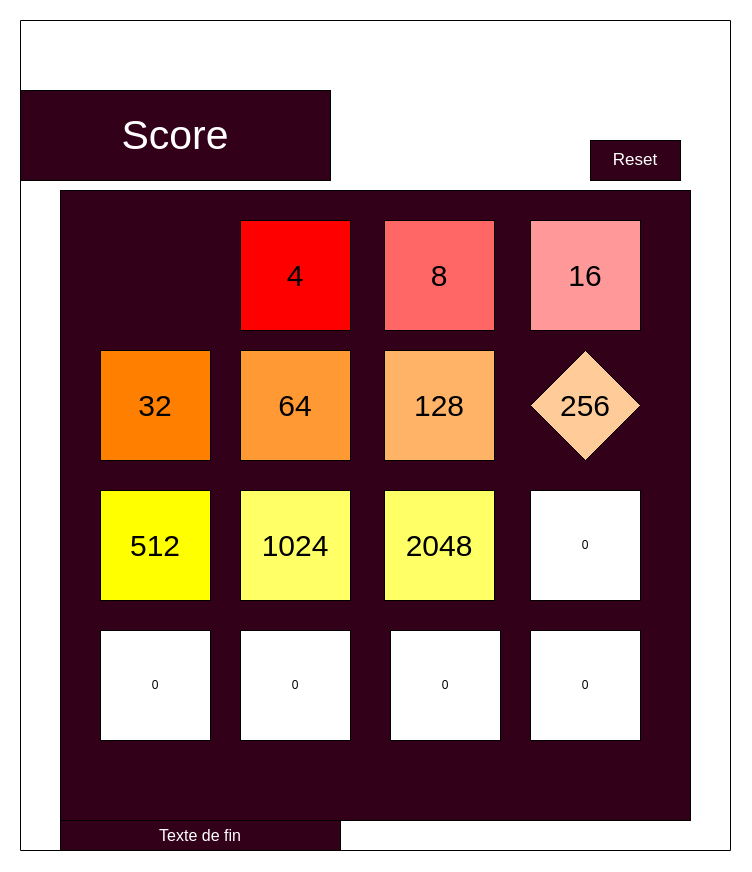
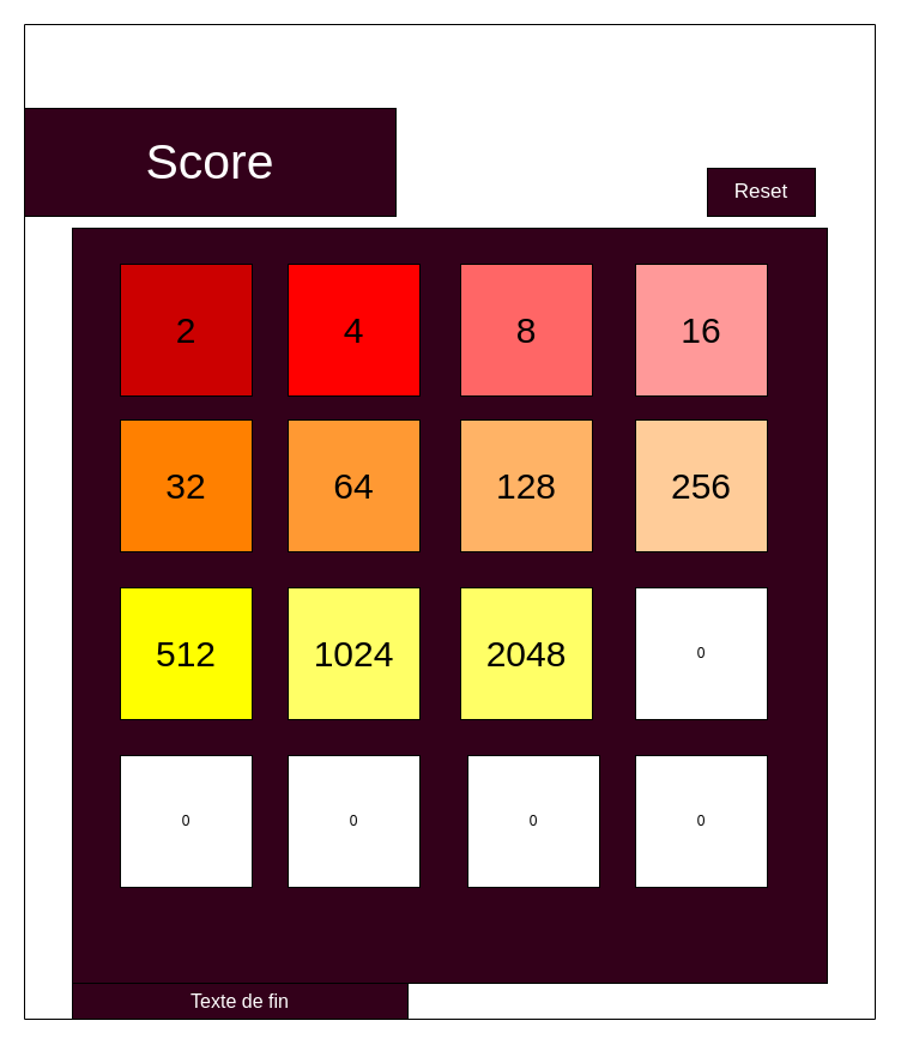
  <mxCell id="0" />
  <mxCell id="1" parent="0" />
  <mxCell id="2" value="" style="whiteSpace=wrap;html=1;aspect=fixed;fillColor=#33001A;rounded=0;" parent="1" vertex="1"><mxGeometry x="60" y="190" width="630" height="630" as="geometry" /></mxCell>
+ <mxCell id="3" value="&lt;font style=&quot;font-size: 30px;&quot;&gt;2&lt;/font&gt;" style="whiteSpace=wrap;html=1;aspect=fixed;fillColor=#CC0000;strokeWidth=1;rounded=0;" parent="1" vertex="1"><mxGeometry x="100" y="220" width="110" height="110" as="geometry" /></mxCell>
  <mxCell id="4" value="&lt;font style=&quot;font-size: 30px;&quot;&gt;4&lt;/font&gt;" style="whiteSpace=wrap;html=1;aspect=fixed;fillColor=#FF0000;rounded=0;" parent="1" vertex="1"><mxGeometry x="240" y="220" width="110" height="110" as="geometry" /></mxCell>
  <mxCell id="5" value="&lt;font style=&quot;font-size: 30px;&quot;&gt;8&lt;/font&gt;" style="whiteSpace=wrap;html=1;aspect=fixed;fillColor=#FF6666;rounded=0;" parent="1" vertex="1"><mxGeometry x="384" y="220" width="110" height="110" as="geometry" /></mxCell>
  <mxCell id="6" value="&lt;font style=&quot;font-size: 30px;&quot;&gt;16&lt;/font&gt;" style="whiteSpace=wrap;html=1;aspect=fixed;fillColor=#FF9999;rounded=0;" parent="1" vertex="1"><mxGeometry x="530" y="220" width="110" height="110" as="geometry" /></mxCell>
  <mxCell id="7" value="&lt;font style=&quot;font-size: 30px;&quot;&gt;32&lt;/font&gt;" style="whiteSpace=wrap;html=1;aspect=fixed;fillColor=#FF8000;rounded=0;" parent="1" vertex="1"><mxGeometry x="100" y="350" width="110" height="110" as="geometry" /></mxCell>
  <mxCell id="8" value="&lt;font style=&quot;font-size: 30px;&quot;&gt;512&lt;/font&gt;" style="whiteSpace=wrap;html=1;aspect=fixed;fillColor=#FFFF00;rounded=0;" parent="1" vertex="1"><mxGeometry x="100" y="490" width="110" height="110" as="geometry" /></mxCell>
  <mxCell id="9" value="0" style="whiteSpace=wrap;html=1;aspect=fixed;rounded=0;" parent="1" vertex="1"><mxGeometry x="100" y="630" width="110" height="110" as="geometry" /></mxCell>
  <mxCell id="10" value="&lt;font style=&quot;font-size: 30px;&quot;&gt;64&lt;/font&gt;" style="whiteSpace=wrap;html=1;aspect=fixed;fillColor=#FF9933;rounded=0;" parent="1" vertex="1"><mxGeometry x="240" y="350" width="110" height="110" as="geometry" /></mxCell>
  <mxCell id="11" value="&lt;font style=&quot;font-size: 30px;&quot;&gt;128&lt;/font&gt;" style="whiteSpace=wrap;html=1;aspect=fixed;fillColor=#FFB366;rounded=0;" parent="1" vertex="1"><mxGeometry x="384" y="350" width="110" height="110" as="geometry" /></mxCell>
- <mxCell id="12" value="&lt;font style=&quot;font-size: 30px;&quot;&gt;256&lt;/font&gt;" style="rhombus;whiteSpace=wrap;html=1;aspect=fixed;fillColor=#FFCC99;" parent="1" vertex="1"><mxGeometry x="530" y="350" width="110" height="110" as="geometry" /></mxCell>
+ <mxCell id="12" value="&lt;font style=&quot;font-size: 30px;&quot;&gt;256&lt;/font&gt;" style="whiteSpace=wrap;html=1;aspect=fixed;fillColor=#FFCC99;rounded=0;" parent="1" vertex="1"><mxGeometry x="530" y="350" width="110" height="110" as="geometry" /></mxCell>
  <mxCell id="13" value="&lt;font style=&quot;font-size: 30px;&quot;&gt;1024&lt;/font&gt;" style="whiteSpace=wrap;html=1;aspect=fixed;fillColor=#FFFF66;rounded=0;" parent="1" vertex="1"><mxGeometry x="240" y="490" width="110" height="110" as="geometry" /></mxCell>
  <mxCell id="14" value="&lt;font style=&quot;font-size: 30px;&quot;&gt;2048&lt;/font&gt;" style="whiteSpace=wrap;html=1;aspect=fixed;fillColor=#FFFF66;rounded=0;" parent="1" vertex="1"><mxGeometry x="384" y="490" width="110" height="110" as="geometry" /></mxCell>
  <mxCell id="15" value="0" style="whiteSpace=wrap;html=1;aspect=fixed;rounded=0;" parent="1" vertex="1"><mxGeometry x="530" y="490" width="110" height="110" as="geometry" /></mxCell>
  <mxCell id="16" value="0" style="whiteSpace=wrap;html=1;aspect=fixed;rounded=0;" parent="1" vertex="1"><mxGeometry x="240" y="630" width="110" height="110" as="geometry" /></mxCell>
  <mxCell id="17" value="0" style="whiteSpace=wrap;html=1;aspect=fixed;rounded=0;" parent="1" vertex="1"><mxGeometry x="390" y="630" width="110" height="110" as="geometry" /></mxCell>
  <mxCell id="18" value="0" style="whiteSpace=wrap;html=1;aspect=fixed;rounded=0;" parent="1" vertex="1"><mxGeometry x="530" y="630" width="110" height="110" as="geometry" /></mxCell>
  <mxCell id="19" value="&lt;font style=&quot;color: rgb(255, 255, 255); font-size: 17px;&quot;&gt;Reset&lt;/font&gt;" style="rounded=0;whiteSpace=wrap;html=1;fillColor=#33001A;" parent="1" vertex="1"><mxGeometry x="590" y="140" width="90" height="40" as="geometry" /></mxCell>
  <mxCell id="20" value="" style="swimlane;startSize=0;fillColor=#33001A;rounded=0;strokeColor=default;" parent="1" vertex="1"><mxGeometry x="20" y="20" width="710" height="830" as="geometry" /></mxCell>
  <mxCell id="21" value="&lt;font style=&quot;color: rgb(255, 255, 255); font-size: 16px;&quot;&gt;Texte de fin&lt;/font&gt;" style="rounded=0;whiteSpace=wrap;html=1;fillColor=#33001A;" parent="20" vertex="1"><mxGeometry x="40" y="800" width="280" height="30" as="geometry" /></mxCell>
  <mxCell id="22" value="&lt;font style=&quot;color: rgb(255, 255, 255); font-size: 41px;&quot;&gt;Score&lt;/font&gt;" style="rounded=0;whiteSpace=wrap;html=1;fillColor=#33001A;" parent="20" vertex="1"><mxGeometry y="70" width="310" height="90" as="geometry" /></mxCell>
